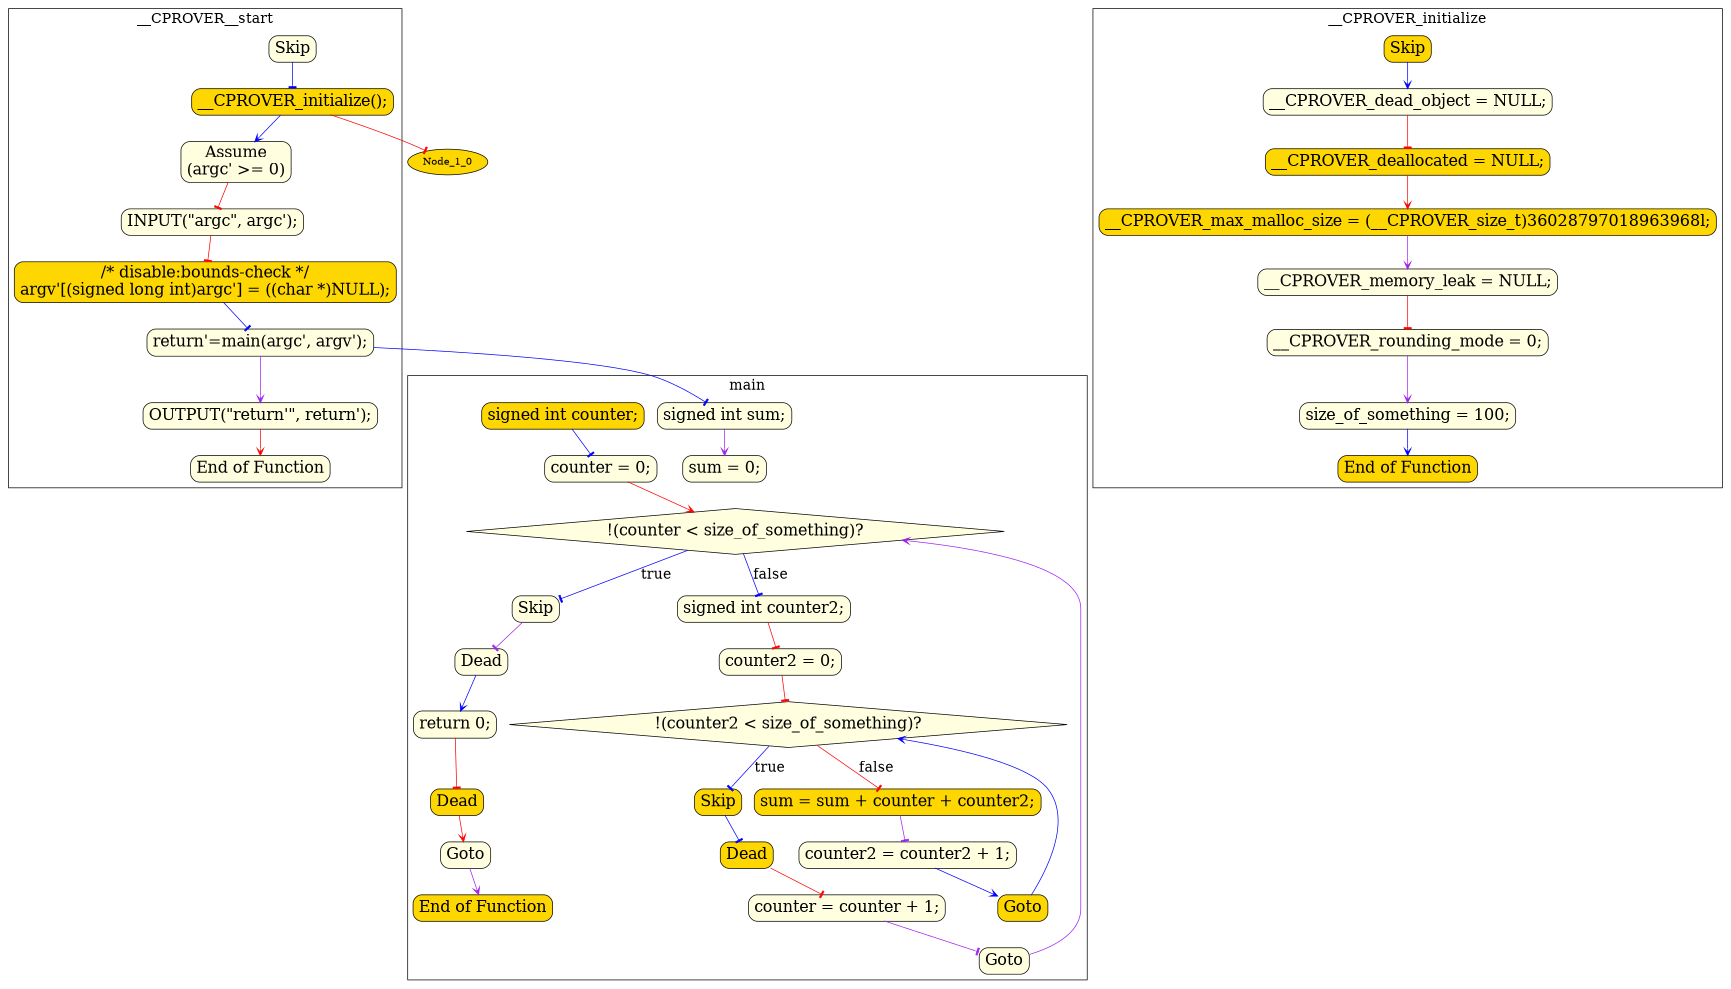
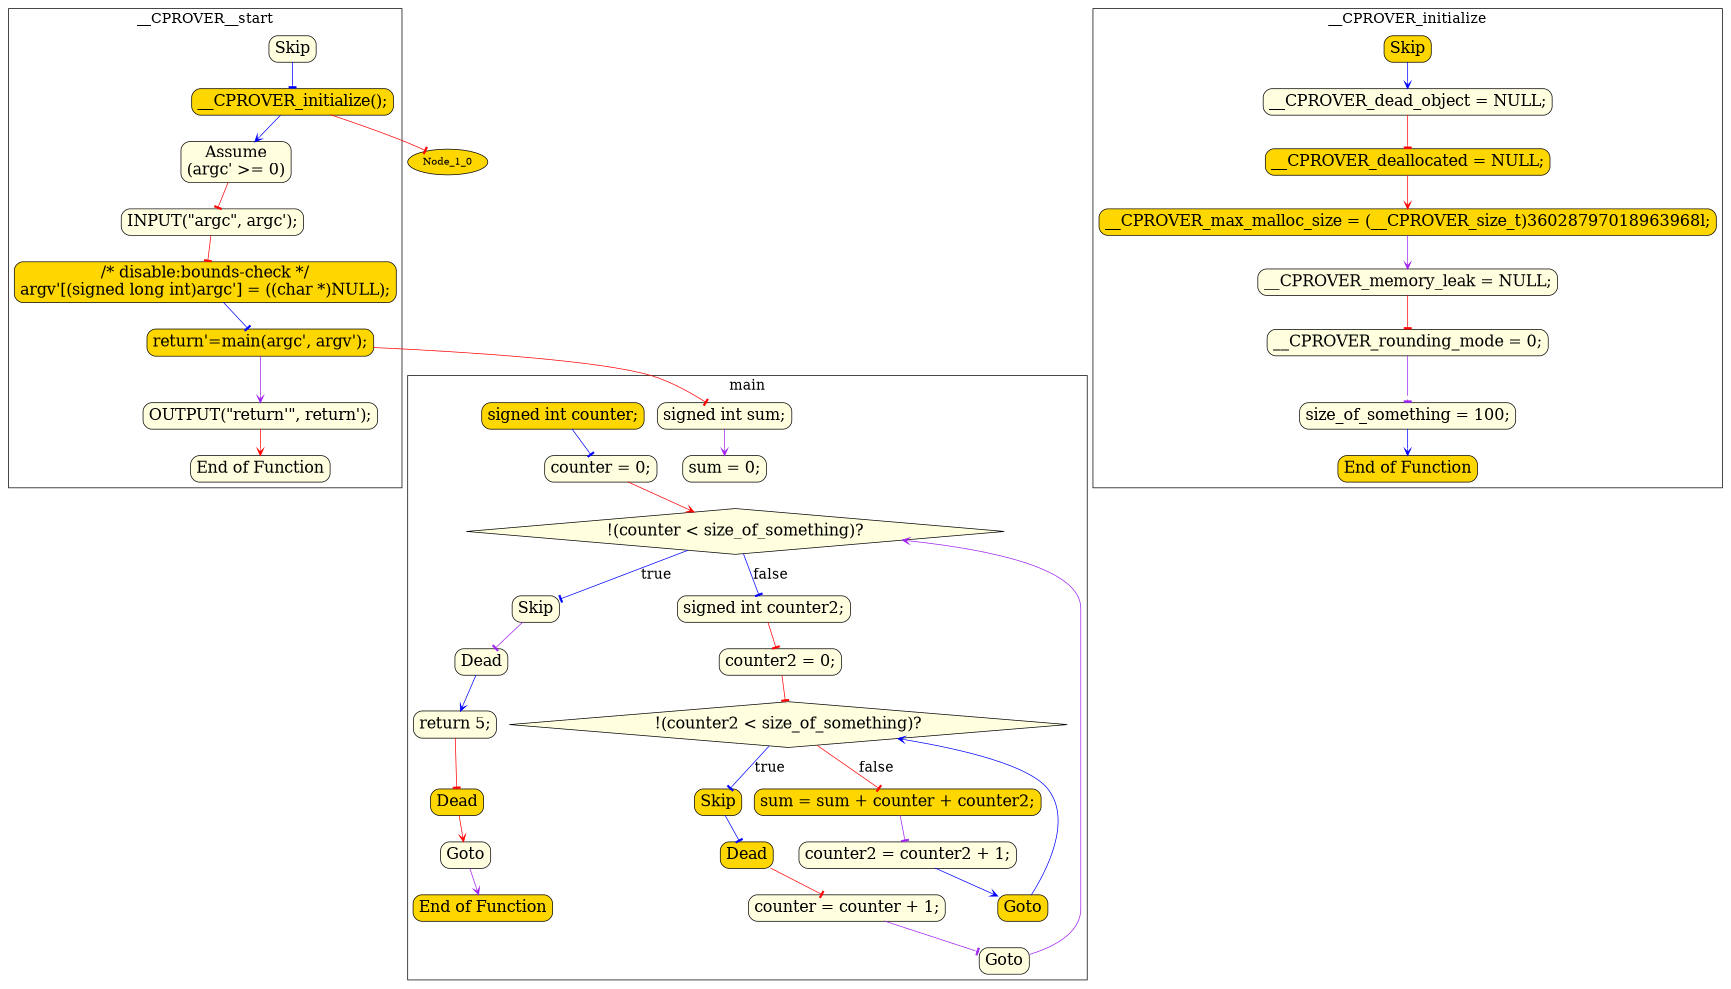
  digraph {
    color=black
    compound=true
    fontsize=20
    node [fillcolor=lightyellow fontsize=22 shape=Mrecord style=filled]
    edge [arrowhead=tee color=red]
    n1 [label="signed int sum;"]
    n2 [label="sum = 0;"]
    n3 [fillcolor=gold label="signed int counter;"]
    n4 [label="counter = 0;"]
    n5 [label="!(counter \< size_of_something)?" shape=diamond]
    n6 [label=Skip]
    n7 [label="signed int counter2;"]
    n8 [label=Dead]
    n9 [label="counter2 = 0;"]
-   n10 [label="return 0;"]
+   n10 [label="return 5;"]
    n11 [label="!(counter2 \< size_of_something)?" shape=diamond]
    n12 [fillcolor=gold label=Dead]
    n13 [fillcolor=gold label=Skip]
    n14 [fillcolor=gold label="sum = sum + counter + counter2;"]
    n15 [label=Goto]
    n16 [fillcolor=gold label=Dead]
    n17 [label="counter2 = counter2 + 1;"]
    n18 [fillcolor=gold label="End of Function"]
    n19 [label="counter = counter + 1;"]
    n20 [fillcolor=gold label=Goto]
    n21 [label=Goto]
    n22 [fillcolor=gold label=Skip]
    n23 [label="__CPROVER_dead_object = NULL;"]
    n24 [fillcolor=gold label="__CPROVER_deallocated = NULL;"]
    n25 [fillcolor=gold label="__CPROVER_max_malloc_size = (__CPROVER_size_t)36028797018963968l;"]
    n26 [label="__CPROVER_memory_leak = NULL;"]
    n27 [label="__CPROVER_rounding_mode = 0;"]
    n28 [label="size_of_something = 100;"]
    n29 [fillcolor=gold label="End of Function"]
    n30 [label=Skip]
    n31 [fillcolor=gold label="__CPROVER_initialize();"]
    n32 [label="Assume\n(argc' \>= 0)"]
    n33 [label="INPUT(\"argc\", argc');"]
    n34 [fillcolor=gold label="/* disable:bounds-check */\nargv'[(signed long int)argc'] = ((char *)NULL);"]
-   n35 [label="return'=main(argc', argv');"]
+   n35 [fillcolor=gold label="return'=main(argc', argv');"]
    n36 [label="OUTPUT(\"return'\", return');"]
    n37 [label="End of Function"]
    Node_1_0 [fillcolor=gold fontsize="" shape=""]
    subgraph cluster_1 {
      label=main
      n1
      n2
      n3
      n4
      n5
      n6
      n7
      n8
      n9
      n10
      n11
      n12
      n13
      n14
      n15
      n16
      n17
      n18
      n19
      n20
      n21
    }
    subgraph cluster_2 {
      label=__CPROVER_initialize
      n22
      n23
      n24
      n25
      n26
      n27
      n28
      n29
    }
    subgraph cluster_3 {
      label=__CPROVER__start
      n30
      n31
      n32
      n33
      n34
      n35
      n36
      n37
    }
    n1 -> n2 [arrowhead=vee color=purple]
    n3 -> n4 [color=blue]
    n4 -> n5 [arrowhead=vee]
    n5 -> n6 [color=blue fontsize=20 label=true]
    n5 -> n7 [color=blue fontsize=20 label=false]
    n6 -> n8 [color=purple]
    n7 -> n9
    n8 -> n10 [arrowhead=vee color=blue]
    n9 -> n11
    n10 -> n12
    n11 -> n13 [color=blue fontsize=20 label=true]
    n11 -> n14 [fontsize=20 label=false]
    n12 -> n15 [arrowhead=vee]
    n13 -> n16 [color=blue]
    n14 -> n17 [color=purple]
    n15 -> n18 [arrowhead=vee color=purple]
    n16 -> n19
    n17 -> n20 [arrowhead=vee color=blue]
    n19 -> n21 [color=purple]
    n20 -> n11 [arrowhead=vee color=blue]
    n21 -> n5 [arrowhead=vee color=purple]
    n22 -> n23 [arrowhead=vee color=blue]
    n23 -> n24
    n24 -> n25 [arrowhead=vee]
    n25 -> n26 [arrowhead=vee color=purple]
    n26 -> n27
-   n27 -> n28 [arrowhead=vee color=purple]
+   n27 -> n28 [color=purple]
    n28 -> n29 [arrowhead=vee color=blue]
    n30 -> n31 [color=blue]
    n31 -> n32 [arrowhead=vee color=blue]
    n31 -> Node_1_0
    n32 -> n33
    n33 -> n34
    n34 -> n35 [color=blue]
-   n35 -> n1 [color=blue]
+   n35 -> n1
    n35 -> n36 [arrowhead=vee color=purple]
    n36 -> n37 [arrowhead=vee]
  }
